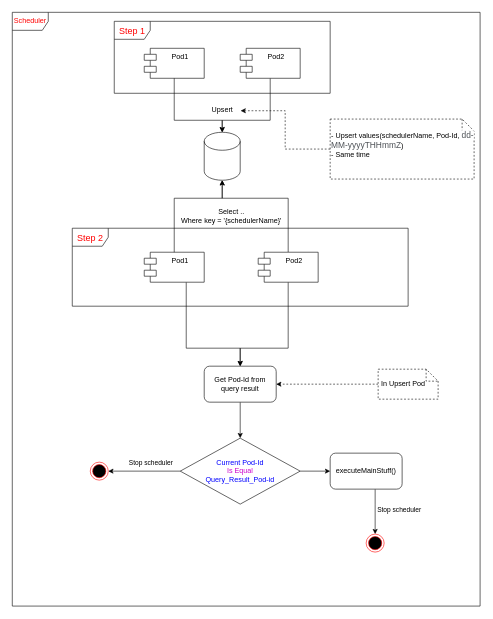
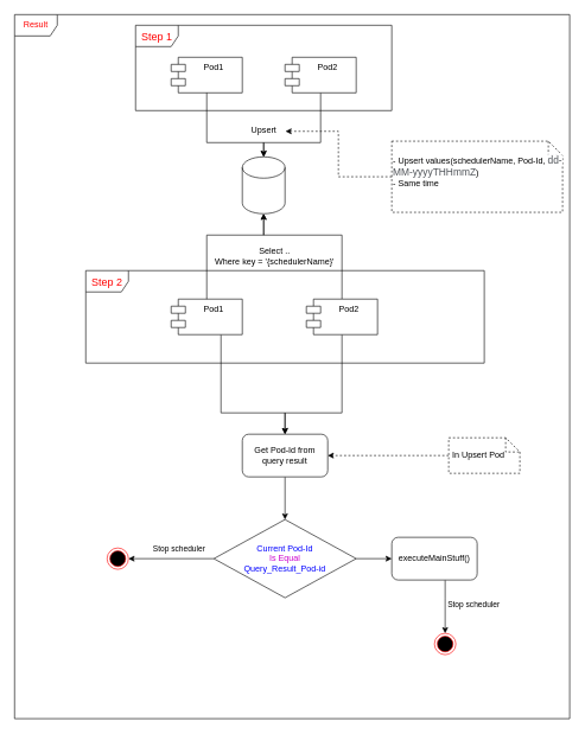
  <mxCell id="0" />
  <mxCell id="1" parent="0" />
  <mxCell id="2" value="Pod1" style="shape=module;align=left;spacingLeft=20;align=center;verticalAlign=top;whiteSpace=wrap;html=1;" vertex="1" parent="1"><mxGeometry x="240" y="80" width="100" height="50" as="geometry" /></mxCell>
  <mxCell id="3" style="edgeStyle=orthogonalEdgeStyle;rounded=0;orthogonalLoop=1;jettySize=auto;html=1;exitX=0.5;exitY=1;exitDx=0;exitDy=0;" edge="1" parent="1" source="4" target="11"><mxGeometry relative="1" as="geometry"><Array as="points"><mxPoint x="450" y="200" /><mxPoint x="370" y="200" /></Array></mxGeometry></mxCell>
  <mxCell id="4" value="Pod2" style="shape=module;align=left;spacingLeft=20;align=center;verticalAlign=top;whiteSpace=wrap;html=1;" vertex="1" parent="1"><mxGeometry x="400" y="80" width="100" height="50" as="geometry" /></mxCell>
  <mxCell id="5" style="edgeStyle=orthogonalEdgeStyle;rounded=0;orthogonalLoop=1;jettySize=auto;html=1;entryX=0.5;entryY=0;entryDx=0;entryDy=0;" edge="1" parent="1" source="6" target="20"><mxGeometry relative="1" as="geometry"><Array as="points"><mxPoint x="310" y="580" /><mxPoint x="400" y="580" /></Array></mxGeometry></mxCell>
  <mxCell id="6" value="Pod1" style="shape=module;align=left;spacingLeft=20;align=center;verticalAlign=top;whiteSpace=wrap;html=1;" vertex="1" parent="1"><mxGeometry x="240" y="420" width="100" height="50" as="geometry" /></mxCell>
  <mxCell id="7" style="edgeStyle=orthogonalEdgeStyle;rounded=0;orthogonalLoop=1;jettySize=auto;html=1;" edge="1" parent="1" source="9" target="11"><mxGeometry relative="1" as="geometry"><Array as="points"><mxPoint x="480" y="330" /><mxPoint x="370" y="330" /></Array></mxGeometry></mxCell>
  <mxCell id="8" style="edgeStyle=orthogonalEdgeStyle;rounded=0;orthogonalLoop=1;jettySize=auto;html=1;entryX=0.5;entryY=0;entryDx=0;entryDy=0;" edge="1" parent="1" source="9" target="20"><mxGeometry relative="1" as="geometry"><Array as="points"><mxPoint x="480" y="580" /><mxPoint x="400" y="580" /></Array></mxGeometry></mxCell>
  <mxCell id="9" value="Pod2" style="shape=module;align=left;spacingLeft=20;align=center;verticalAlign=top;whiteSpace=wrap;html=1;" vertex="1" parent="1"><mxGeometry x="430" y="420" width="100" height="50" as="geometry" /></mxCell>
  <mxCell id="10" value="- Upsert values(schedulerName, Pod-Id,&amp;nbsp;&lt;span style=&quot;color: rgb(77, 81, 86); font-family: arial, sans-serif; font-size: 14px; background-color: rgb(255, 255, 255);&quot;&gt;dd-MM-yyyyTHHmmZ&lt;/span&gt;)&lt;br&gt;- Same time&lt;div&gt;&lt;br&gt;&lt;/div&gt;" style="shape=note;size=20;whiteSpace=wrap;html=1;align=left;dashed=1;" vertex="1" parent="1"><mxGeometry x="550" y="198" width="240" height="100" as="geometry" /></mxCell>
  <mxCell id="11" value="" style="shape=cylinder3;whiteSpace=wrap;html=1;boundedLbl=1;backgroundOutline=1;size=15;" vertex="1" parent="1"><mxGeometry x="340" y="220" width="60" height="80" as="geometry" /></mxCell>
  <mxCell id="12" value="&lt;font color=&quot;#ff0000&quot; style=&quot;font-size: 15px;&quot;&gt;Step 1&lt;/font&gt;" style="shape=umlFrame;whiteSpace=wrap;html=1;pointerEvents=0;" vertex="1" parent="1"><mxGeometry x="190" y="35" width="360" height="120" as="geometry" /></mxCell>
  <mxCell id="13" style="edgeStyle=orthogonalEdgeStyle;rounded=0;orthogonalLoop=1;jettySize=auto;html=1;exitX=0.5;exitY=1;exitDx=0;exitDy=0;entryX=0.5;entryY=0;entryDx=0;entryDy=0;entryPerimeter=0;" edge="1" parent="1" source="2" target="11"><mxGeometry relative="1" as="geometry"><Array as="points"><mxPoint x="290" y="200" /><mxPoint x="370" y="200" /></Array></mxGeometry></mxCell>
  <mxCell id="14" value="Upsert" style="text;html=1;align=center;verticalAlign=middle;resizable=0;points=[];autosize=1;strokeColor=none;fillColor=none;" vertex="1" parent="1"><mxGeometry x="340" y="168" width="60" height="30" as="geometry" /></mxCell>
  <mxCell id="15" style="edgeStyle=orthogonalEdgeStyle;rounded=0;orthogonalLoop=1;jettySize=auto;html=1;entryX=1.011;entryY=0.537;entryDx=0;entryDy=0;entryPerimeter=0;dashed=1;" edge="1" parent="1" source="10" target="14"><mxGeometry relative="1" as="geometry" /></mxCell>
  <mxCell id="16" value="&lt;font color=&quot;#ff0000&quot; style=&quot;font-size: 15px;&quot;&gt;Step 2&lt;/font&gt;" style="shape=umlFrame;whiteSpace=wrap;html=1;pointerEvents=0;" vertex="1" parent="1"><mxGeometry x="120" y="380" width="560" height="130" as="geometry" /></mxCell>
  <mxCell id="17" style="edgeStyle=orthogonalEdgeStyle;rounded=0;orthogonalLoop=1;jettySize=auto;html=1;entryX=0.5;entryY=1;entryDx=0;entryDy=0;entryPerimeter=0;" edge="1" parent="1" source="6" target="11"><mxGeometry relative="1" as="geometry"><Array as="points"><mxPoint x="290" y="330" /><mxPoint x="370" y="330" /></Array></mxGeometry></mxCell>
  <mxCell id="18" value="Select .. &lt;br&gt;Where key = '{schedulerName}'" style="text;html=1;align=center;verticalAlign=middle;resizable=0;points=[];autosize=1;strokeColor=none;fillColor=none;" vertex="1" parent="1"><mxGeometry x="290" y="340" width="190" height="40" as="geometry" /></mxCell>
  <mxCell id="19" style="edgeStyle=orthogonalEdgeStyle;rounded=0;orthogonalLoop=1;jettySize=auto;html=1;exitX=0.5;exitY=1;exitDx=0;exitDy=0;entryX=0.5;entryY=0;entryDx=0;entryDy=0;" edge="1" parent="1" source="20" target="24"><mxGeometry relative="1" as="geometry" /></mxCell>
  <mxCell id="20" value="Get Pod-Id from query result" style="rounded=1;whiteSpace=wrap;html=1;" vertex="1" parent="1"><mxGeometry x="340" y="610" width="120" height="60" as="geometry" /></mxCell>
  <mxCell id="21" style="edgeStyle=orthogonalEdgeStyle;rounded=0;orthogonalLoop=1;jettySize=auto;html=1;exitX=1;exitY=0.5;exitDx=0;exitDy=0;" edge="1" parent="1" source="24" target="26"><mxGeometry relative="1" as="geometry" /></mxCell>
  <mxCell id="22" style="edgeStyle=orthogonalEdgeStyle;rounded=0;orthogonalLoop=1;jettySize=auto;html=1;exitX=0;exitY=0.5;exitDx=0;exitDy=0;entryX=1;entryY=0.5;entryDx=0;entryDy=0;" edge="1" parent="1" source="24" target="27"><mxGeometry relative="1" as="geometry" /></mxCell>
  <mxCell id="23" value="Stop scheduler" style="edgeLabel;html=1;align=center;verticalAlign=middle;resizable=0;points=[];" vertex="1" connectable="0" parent="22"><mxGeometry x="0.187" y="-3" relative="1" as="geometry"><mxPoint x="21" y="-12" as="offset" /></mxGeometry></mxCell>
  <mxCell id="24" value="&lt;font color=&quot;#0000ff&quot;&gt;Current Pod-Id&lt;/font&gt;&lt;br&gt;&lt;font color=&quot;#cc00cc&quot;&gt;Is Equal&lt;/font&gt;&lt;br&gt;&lt;font color=&quot;#0000ff&quot;&gt;Query_Result_Pod-id&lt;/font&gt;" style="rhombus;whiteSpace=wrap;html=1;" vertex="1" parent="1"><mxGeometry x="300" y="730" width="200" height="110" as="geometry" /></mxCell>
  <mxCell id="25" style="edgeStyle=orthogonalEdgeStyle;rounded=0;orthogonalLoop=1;jettySize=auto;html=1;" edge="1" parent="1" source="26" target="32"><mxGeometry relative="1" as="geometry"><Array as="points"><mxPoint x="625" y="840" /><mxPoint x="625" y="840" /></Array></mxGeometry></mxCell>
  <mxCell id="26" value="executeMainStuff()" style="rounded=1;whiteSpace=wrap;html=1;" vertex="1" parent="1"><mxGeometry x="550" y="755" width="120" height="60" as="geometry" /></mxCell>
  <mxCell id="27" value="" style="ellipse;html=1;shape=endState;fillColor=#000000;strokeColor=#ff0000;" vertex="1" parent="1"><mxGeometry x="150" y="770" width="30" height="30" as="geometry" /></mxCell>
- <mxCell id="28" value="&lt;font color=&quot;#ff0000&quot;&gt;Scheduler&lt;/font&gt;" style="shape=umlFrame;whiteSpace=wrap;html=1;pointerEvents=0;" vertex="1" parent="1"><mxGeometry x="20" y="20" width="780" height="990" as="geometry" /></mxCell>
+ <mxCell id="28" value="&lt;font color=&quot;#ff0000&quot;&gt;Result&lt;/font&gt;" style="shape=umlFrame;whiteSpace=wrap;html=1;pointerEvents=0;" vertex="1" parent="1"><mxGeometry x="20" y="20" width="780" height="990" as="geometry" /></mxCell>
  <mxCell id="29" style="edgeStyle=orthogonalEdgeStyle;rounded=0;orthogonalLoop=1;jettySize=auto;html=1;entryX=1;entryY=0.5;entryDx=0;entryDy=0;dashed=1;" edge="1" parent="1" source="30" target="20"><mxGeometry relative="1" as="geometry" /></mxCell>
  <mxCell id="30" value="&lt;div&gt;&amp;nbsp;In Upsert Pod&lt;/div&gt;" style="shape=note;size=20;whiteSpace=wrap;html=1;align=left;dashed=1;" vertex="1" parent="1"><mxGeometry x="630" y="615" width="100" height="50" as="geometry" /></mxCell>
  <mxCell id="31" value="Stop scheduler" style="edgeLabel;html=1;align=center;verticalAlign=middle;resizable=0;points=[];" vertex="1" connectable="0" parent="1"><mxGeometry x="700" y="860" as="geometry"><mxPoint x="-36" y="-11" as="offset" /></mxGeometry></mxCell>
  <mxCell id="32" value="" style="ellipse;html=1;shape=endState;fillColor=#000000;strokeColor=#ff0000;" vertex="1" parent="1"><mxGeometry x="610" y="890" width="30" height="30" as="geometry" /></mxCell>
